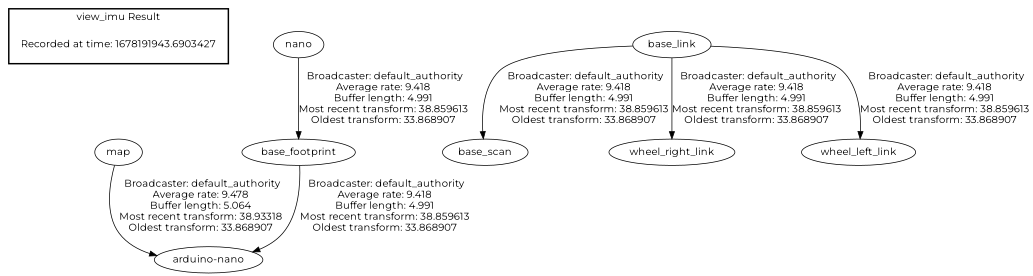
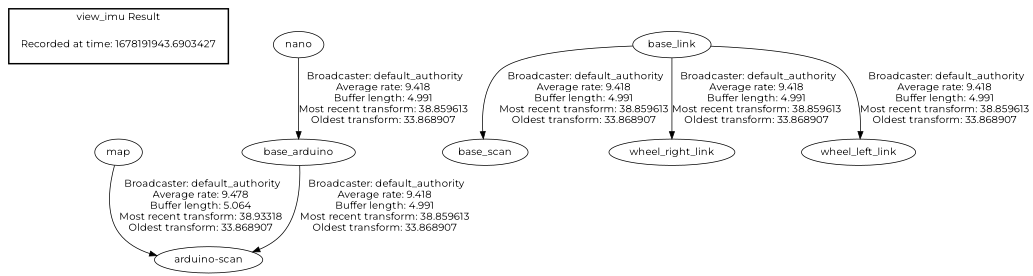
  digraph {
    fontname=Montserrat
    node [fontname=Montserrat]
    edge [fontname=Montserrat]
    "Recorded at time: 1678191943.6903427" [shape=plaintext]
    map
    n3 [label=nano]
-   base_footprint
-   "arduino-nano"
+   base_footprint [label=base_arduino]
+   "arduino-nano" [label="arduino-scan"]
    base_link
    base_scan
    wheel_right_link
    wheel_left_link
    subgraph cluster_1 {
      color=black
      label="view_imu Result"
      style=bold
      "Recorded at time: 1678191943.6903427"
    }
    "Recorded at time: 1678191943.6903427" -> map [style=invis]
    map -> "arduino-nano" [label=" Broadcaster: default_authority\nAverage rate: 9.478\nBuffer length: 5.064\nMost recent transform: 38.93318\nOldest transform: 33.868907\n"]
    n3 -> base_footprint [label=" Broadcaster: default_authority\nAverage rate: 9.418\nBuffer length: 4.991\nMost recent transform: 38.859613\nOldest transform: 33.868907\n"]
    base_footprint -> "arduino-nano" [label=" Broadcaster: default_authority\nAverage rate: 9.418\nBuffer length: 4.991\nMost recent transform: 38.859613\nOldest transform: 33.868907\n"]
    base_link -> base_scan [label=" Broadcaster: default_authority\nAverage rate: 9.418\nBuffer length: 4.991\nMost recent transform: 38.859613\nOldest transform: 33.868907\n"]
    base_link -> wheel_right_link [label=" Broadcaster: default_authority\nAverage rate: 9.418\nBuffer length: 4.991\nMost recent transform: 38.859613\nOldest transform: 33.868907\n"]
    base_link -> wheel_left_link [label=" Broadcaster: default_authority\nAverage rate: 9.418\nBuffer length: 4.991\nMost recent transform: 38.859613\nOldest transform: 33.868907\n"]
  }
